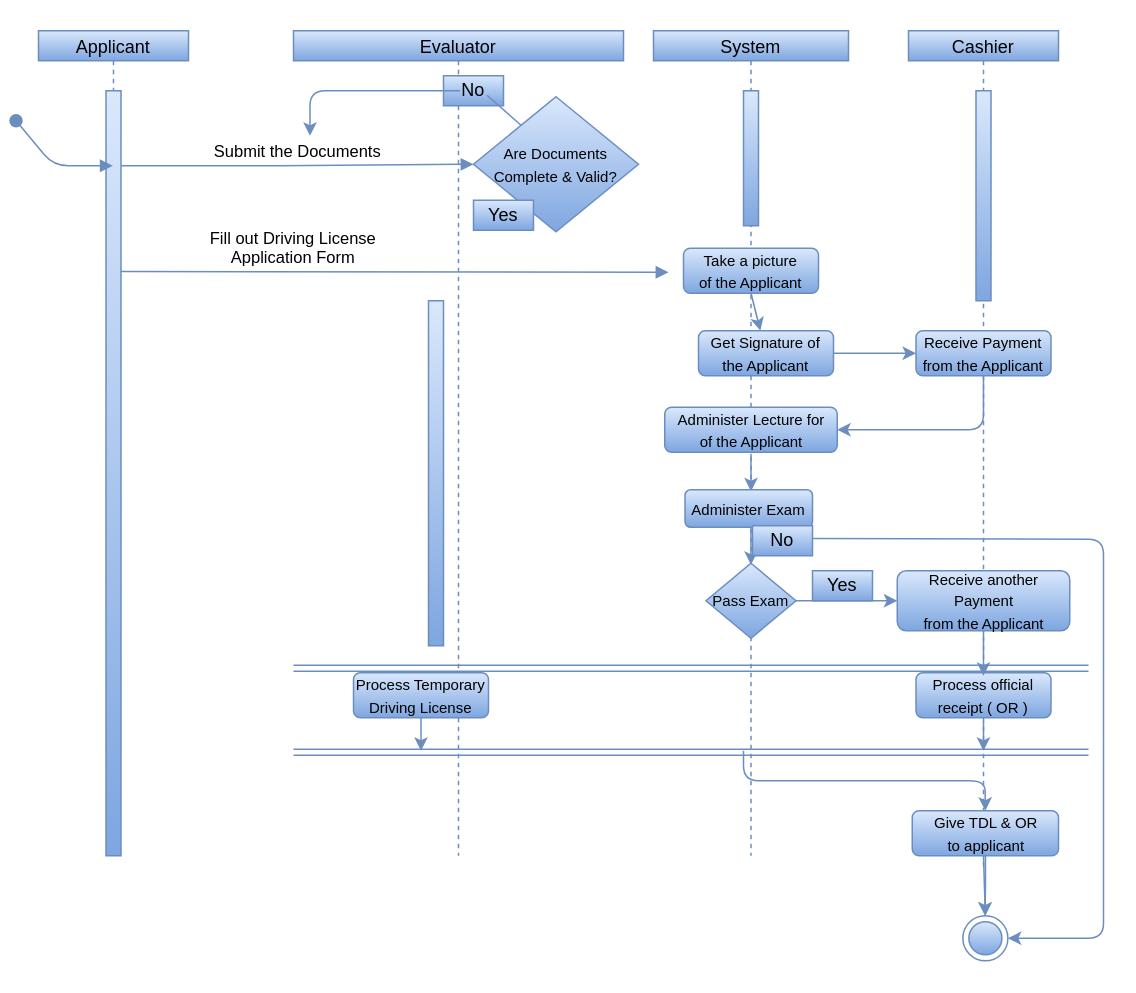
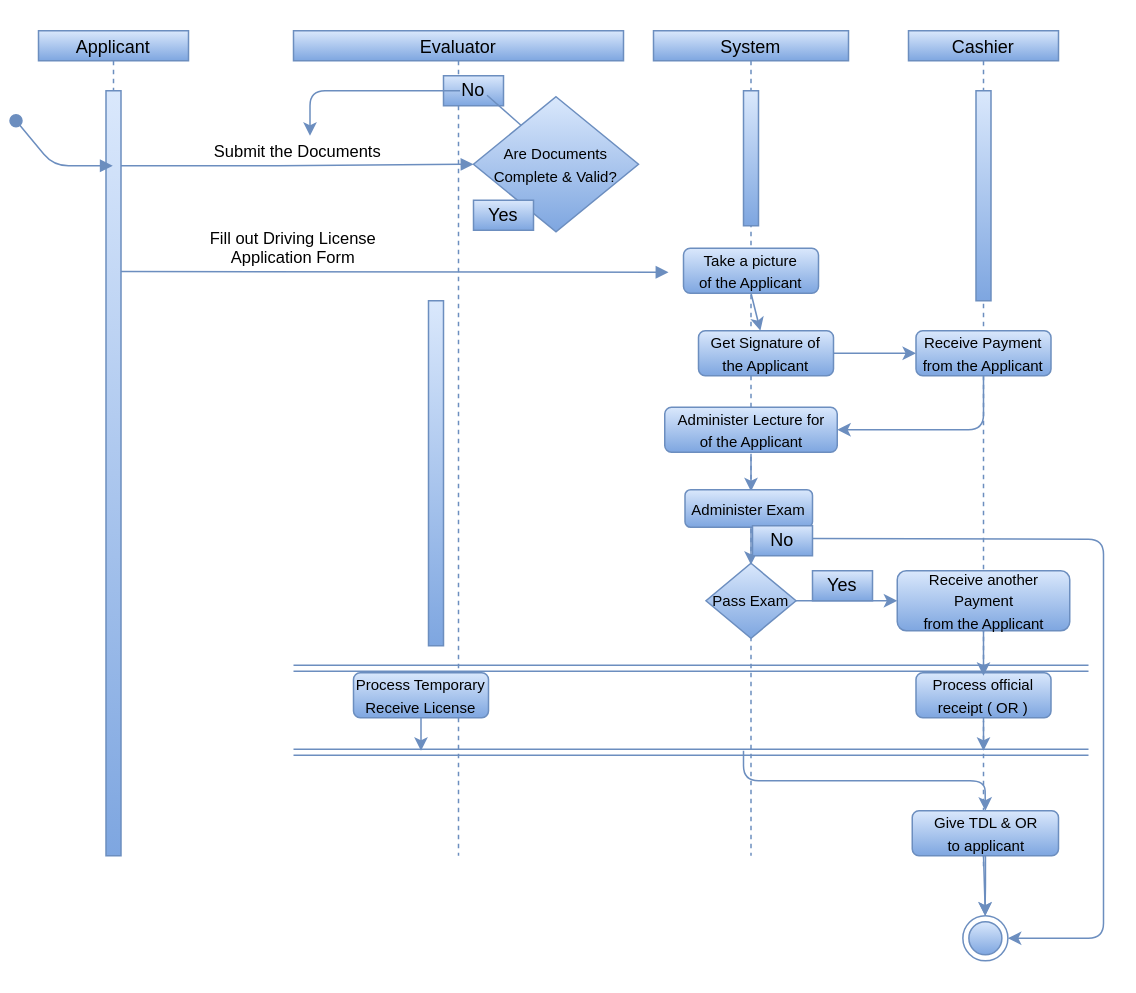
  <mxCell id="0" />
  <mxCell id="1" parent="0" />
  <mxCell id="2" value="Applicant" style="shape=umlLifeline;perimeter=lifelinePerimeter;container=1;collapsible=0;recursiveResize=0;rounded=0;shadow=0;strokeWidth=1;size=20;gradientColor=#7ea6e0;fillColor=#dae8fc;strokeColor=#6c8ebf;" parent="1" vertex="1"><mxGeometry x="20" y="20" width="100" height="550" as="geometry" /></mxCell>
  <mxCell id="3" value="" style="points=[];perimeter=orthogonalPerimeter;rounded=0;shadow=0;strokeWidth=1;gradientColor=#7ea6e0;fillColor=#dae8fc;strokeColor=#6c8ebf;" parent="2" vertex="1"><mxGeometry x="45" y="40" width="10" height="510" as="geometry" /></mxCell>
  <mxCell id="4" value="" style="verticalAlign=bottom;startArrow=oval;endArrow=block;startSize=8;shadow=0;strokeWidth=1;gradientColor=#7ea6e0;fillColor=#dae8fc;strokeColor=#6c8ebf;" parent="2" target="2" edge="1"><mxGeometry x="0.167" y="10" relative="1" as="geometry"><mxPoint x="-15" y="60" as="sourcePoint" /><Array as="points"><mxPoint x="10" y="90" /></Array><mxPoint as="offset" /></mxGeometry></mxCell>
  <mxCell id="5" value="Evaluator" style="shape=umlLifeline;perimeter=lifelinePerimeter;container=1;collapsible=0;recursiveResize=0;rounded=0;shadow=0;strokeWidth=1;size=20;gradientColor=#7ea6e0;fillColor=#dae8fc;strokeColor=#6c8ebf;" parent="1" vertex="1"><mxGeometry x="190" y="20" width="220" height="550" as="geometry" /></mxCell>
  <mxCell id="6" value="&lt;font size=&quot;1&quot;&gt;Are Documents&lt;br&gt;Complete &amp;amp; Valid?&lt;br&gt;&lt;/font&gt;" style="rhombus;whiteSpace=wrap;html=1;gradientColor=#7ea6e0;fillColor=#dae8fc;strokeColor=#6c8ebf;" vertex="1" parent="5"><mxGeometry x="120" y="44" width="110" height="90" as="geometry" /></mxCell>
  <mxCell id="7" value="" style="points=[];perimeter=orthogonalPerimeter;rounded=0;shadow=0;strokeWidth=1;gradientColor=#7ea6e0;fillColor=#dae8fc;strokeColor=#6c8ebf;" vertex="1" parent="5"><mxGeometry x="90" y="180" width="10" height="230" as="geometry" /></mxCell>
  <mxCell id="8" value="Yes" style="text;html=1;strokeColor=#6c8ebf;fillColor=#dae8fc;align=center;verticalAlign=middle;whiteSpace=wrap;rounded=0;gradientColor=#7ea6e0;" vertex="1" parent="5"><mxGeometry x="120" y="113" width="40" height="20" as="geometry" /></mxCell>
  <mxCell id="9" value=" Submit the Documents " style="verticalAlign=bottom;endArrow=block;shadow=0;strokeWidth=1;entryX=0;entryY=0.5;entryDx=0;entryDy=0;gradientColor=#7ea6e0;fillColor=#dae8fc;strokeColor=#6c8ebf;" parent="1" source="3" target="6" edge="1"><mxGeometry relative="1" as="geometry"><mxPoint x="275" y="100" as="sourcePoint" /><mxPoint x="280" y="90" as="targetPoint" /><Array as="points"><mxPoint x="170" y="110" /></Array></mxGeometry></mxCell>
  <mxCell id="10" value="System" style="shape=umlLifeline;perimeter=lifelinePerimeter;container=1;collapsible=0;recursiveResize=0;rounded=0;shadow=0;strokeWidth=1;size=20;gradientColor=#7ea6e0;fillColor=#dae8fc;strokeColor=#6c8ebf;" vertex="1" parent="1"><mxGeometry x="430" y="20" width="130" height="550" as="geometry" /></mxCell>
  <mxCell id="11" value="" style="points=[];perimeter=orthogonalPerimeter;rounded=0;shadow=0;strokeWidth=1;gradientColor=#7ea6e0;fillColor=#dae8fc;strokeColor=#6c8ebf;" vertex="1" parent="10"><mxGeometry x="60" y="40" width="10" height="90" as="geometry" /></mxCell>
  <mxCell id="12" value="&lt;font face=&quot;helvetica&quot;&gt;&lt;span style=&quot;font-size: 10px;&quot;&gt;Administer Lecture for&lt;/span&gt;&lt;/font&gt;&lt;br style=&quot;color: rgb(0 , 0 , 0) ; font-family: &amp;quot;helvetica&amp;quot; ; font-size: 10px ; font-style: normal ; font-weight: 400 ; letter-spacing: normal ; text-align: center ; text-indent: 0px ; text-transform: none ; word-spacing: 0px&quot;&gt;&lt;span style=&quot;color: rgb(0, 0, 0); font-family: helvetica; font-size: 10px; font-style: normal; font-weight: 400; letter-spacing: normal; text-align: center; text-indent: 0px; text-transform: none; word-spacing: 0px; display: inline; float: none;&quot;&gt;of the Applicant&lt;/span&gt;" style="rounded=1;whiteSpace=wrap;html=1;gradientColor=#7ea6e0;fillColor=#dae8fc;strokeColor=#6c8ebf;labelBackgroundColor=none;" vertex="1" parent="10"><mxGeometry x="7.5" y="251" width="115" height="30" as="geometry" /></mxCell>
  <mxCell id="13" value="&lt;font size=&quot;1&quot;&gt;Get Signature of&lt;br&gt;the Applicant&lt;br&gt;&lt;/font&gt;" style="rounded=1;whiteSpace=wrap;html=1;gradientColor=#7ea6e0;fillColor=#dae8fc;strokeColor=#6c8ebf;" vertex="1" parent="10"><mxGeometry x="30" y="200" width="90" height="30" as="geometry" /></mxCell>
  <mxCell id="14" value="Cashier" style="shape=umlLifeline;perimeter=lifelinePerimeter;container=1;collapsible=0;recursiveResize=0;rounded=0;shadow=0;strokeWidth=1;size=20;gradientColor=#7ea6e0;fillColor=#dae8fc;strokeColor=#6c8ebf;" vertex="1" parent="1"><mxGeometry x="600" y="20" width="100" height="560" as="geometry" /></mxCell>
  <mxCell id="15" value="" style="points=[];perimeter=orthogonalPerimeter;rounded=0;shadow=0;strokeWidth=1;gradientColor=#7ea6e0;fillColor=#dae8fc;strokeColor=#6c8ebf;" vertex="1" parent="14"><mxGeometry x="45" y="40" width="10" height="140" as="geometry" /></mxCell>
  <mxCell id="16" value="&lt;font size=&quot;1&quot;&gt;Receive Payment&lt;br&gt;from the Applicant&lt;br&gt;&lt;/font&gt;" style="rounded=1;whiteSpace=wrap;html=1;gradientColor=#7ea6e0;fillColor=#dae8fc;strokeColor=#6c8ebf;" vertex="1" parent="14"><mxGeometry x="5" y="200" width="90" height="30" as="geometry" /></mxCell>
  <mxCell id="17" value="No" style="text;html=1;strokeColor=#6c8ebf;fillColor=#dae8fc;align=center;verticalAlign=middle;whiteSpace=wrap;rounded=0;gradientColor=#7ea6e0;" vertex="1" parent="1"><mxGeometry x="290" y="50" width="40" height="20" as="geometry" /></mxCell>
  <mxCell id="18" value="" style="endArrow=classic;html=1;gradientColor=#7ea6e0;fillColor=#dae8fc;strokeColor=#6c8ebf;" edge="1" parent="1"><mxGeometry width="50" height="50" relative="1" as="geometry"><mxPoint x="301" y="60" as="sourcePoint" /><mxPoint x="201" y="90" as="targetPoint" /><Array as="points"><mxPoint x="201" y="60" /></Array></mxGeometry></mxCell>
  <mxCell id="19" value="" style="endArrow=none;html=1;entryX=0.297;entryY=0.178;entryDx=0;entryDy=0;entryPerimeter=0;gradientColor=#7ea6e0;fillColor=#dae8fc;strokeColor=#6c8ebf;" edge="1" parent="1"><mxGeometry width="50" height="50" relative="1" as="geometry"><mxPoint x="319" y="63" as="sourcePoint" /><mxPoint x="341.67" y="83.02" as="targetPoint" /></mxGeometry></mxCell>
  <mxCell id="20" value=" Fill out Driving License &#10;Application Form" style="verticalAlign=bottom;endArrow=block;shadow=0;strokeWidth=1;gradientColor=#7ea6e0;fillColor=#dae8fc;strokeColor=#6c8ebf;" edge="1" parent="1"><mxGeometry x="-0.37" relative="1" as="geometry"><mxPoint x="75" y="180.5" as="sourcePoint" /><mxPoint x="440" y="181" as="targetPoint" /><Array as="points" /><mxPoint as="offset" /></mxGeometry></mxCell>
  <mxCell id="21" value="&#10;&#10;&lt;span style=&quot;color: rgb(0, 0, 0); font-family: helvetica; font-size: 10px; font-style: normal; font-weight: 400; letter-spacing: normal; text-align: center; text-indent: 0px; text-transform: none; word-spacing: 0px; display: inline; float: none;&quot;&gt;Take a picture&lt;/span&gt;&lt;br style=&quot;color: rgb(0, 0, 0); font-family: helvetica; font-size: 10px; font-style: normal; font-weight: 400; letter-spacing: normal; text-align: center; text-indent: 0px; text-transform: none; word-spacing: 0px;&quot;&gt;&lt;span style=&quot;color: rgb(0, 0, 0); font-family: helvetica; font-size: 10px; font-style: normal; font-weight: 400; letter-spacing: normal; text-align: center; text-indent: 0px; text-transform: none; word-spacing: 0px; display: inline; float: none;&quot;&gt;of the Applicant&lt;/span&gt;&#10;&#10;" style="rounded=1;whiteSpace=wrap;html=1;gradientColor=#7ea6e0;fillColor=#dae8fc;strokeColor=#6c8ebf;labelBackgroundColor=none;" vertex="1" parent="1"><mxGeometry x="450" y="165" width="90" height="30" as="geometry" /></mxCell>
- <mxCell id="22" value="&lt;font size=&quot;1&quot;&gt;Process Temporary&lt;br&gt;Driving License&lt;br&gt;&lt;/font&gt;" style="rounded=1;whiteSpace=wrap;html=1;gradientColor=#7ea6e0;fillColor=#dae8fc;strokeColor=#6c8ebf;" vertex="1" parent="1"><mxGeometry x="230" y="448" width="90" height="30" as="geometry" /></mxCell>
+ <mxCell id="22" value="&lt;font size=&quot;1&quot;&gt;Process Temporary&lt;br&gt;Receive License&lt;br&gt;&lt;/font&gt;" style="rounded=1;whiteSpace=wrap;html=1;gradientColor=#7ea6e0;fillColor=#dae8fc;strokeColor=#6c8ebf;" vertex="1" parent="1"><mxGeometry x="230" y="448" width="90" height="30" as="geometry" /></mxCell>
  <mxCell id="23" value="" style="edgeStyle=orthogonalEdgeStyle;rounded=0;orthogonalLoop=1;jettySize=auto;html=1;gradientColor=#7ea6e0;fillColor=#dae8fc;strokeColor=#6c8ebf;" edge="1" parent="1" source="24"><mxGeometry relative="1" as="geometry"><mxPoint x="651" y="610" as="targetPoint" /></mxGeometry></mxCell>
  <mxCell id="24" value="&lt;font size=&quot;1&quot;&gt;Give TDL &amp;amp; OR&lt;br&gt;to applicant&lt;br&gt;&lt;/font&gt;" style="rounded=1;whiteSpace=wrap;html=1;gradientColor=#7ea6e0;fillColor=#dae8fc;strokeColor=#6c8ebf;" vertex="1" parent="1"><mxGeometry x="602.5" y="540" width="97.5" height="30" as="geometry" /></mxCell>
  <mxCell id="25" value="&lt;span style=&quot;font-size: x-small&quot;&gt;Receive another Payment&lt;/span&gt;&lt;br style=&quot;font-size: x-small&quot;&gt;&lt;span style=&quot;font-size: x-small&quot;&gt;from the Applicant&lt;/span&gt;" style="rounded=1;whiteSpace=wrap;html=1;gradientColor=#7ea6e0;fillColor=#dae8fc;strokeColor=#6c8ebf;" vertex="1" parent="1"><mxGeometry x="592.5" y="380" width="115" height="40" as="geometry" /></mxCell>
  <mxCell id="26" value="&lt;font size=&quot;1&quot;&gt;Process official&lt;br&gt;receipt ( OR )&lt;br&gt;&lt;/font&gt;" style="rounded=1;whiteSpace=wrap;html=1;gradientColor=#7ea6e0;fillColor=#dae8fc;strokeColor=#6c8ebf;" vertex="1" parent="1"><mxGeometry x="605" y="448" width="90" height="30" as="geometry" /></mxCell>
  <mxCell id="27" style="edgeStyle=orthogonalEdgeStyle;rounded=0;orthogonalLoop=1;jettySize=auto;html=1;exitX=0.5;exitY=1;exitDx=0;exitDy=0;gradientColor=#7ea6e0;fillColor=#dae8fc;strokeColor=#6c8ebf;" edge="1" parent="1" source="26" target="26"><mxGeometry relative="1" as="geometry" /></mxCell>
  <mxCell id="28" value="" style="endArrow=classic;html=1;exitX=0.5;exitY=1;exitDx=0;exitDy=0;gradientColor=#7ea6e0;fillColor=#dae8fc;strokeColor=#6c8ebf;" edge="1" parent="1" source="21" target="13"><mxGeometry width="50" height="50" relative="1" as="geometry"><mxPoint x="420" y="200" as="sourcePoint" /><mxPoint x="420" y="230" as="targetPoint" /></mxGeometry></mxCell>
  <mxCell id="29" value="" style="endArrow=classic;html=1;exitX=0.5;exitY=1;exitDx=0;exitDy=0;gradientColor=#7ea6e0;fillColor=#dae8fc;strokeColor=#6c8ebf;" edge="1" parent="1"><mxGeometry width="50" height="50" relative="1" as="geometry"><mxPoint x="495" y="302" as="sourcePoint" /><mxPoint x="495" y="327" as="targetPoint" /></mxGeometry></mxCell>
  <mxCell id="30" value="&lt;font size=&quot;1&quot;&gt;Administer Exam&lt;/font&gt;" style="rounded=1;whiteSpace=wrap;html=1;gradientColor=#7ea6e0;fillColor=#dae8fc;strokeColor=#6c8ebf;" vertex="1" parent="1"><mxGeometry x="451" y="326" width="85" height="25" as="geometry" /></mxCell>
  <mxCell id="31" value="" style="endArrow=classic;html=1;entryX=0;entryY=0.5;entryDx=0;entryDy=0;exitX=1;exitY=0.5;exitDx=0;exitDy=0;gradientColor=#7ea6e0;fillColor=#dae8fc;strokeColor=#6c8ebf;" edge="1" parent="1" source="13" target="16"><mxGeometry width="50" height="50" relative="1" as="geometry"><mxPoint x="350" y="410" as="sourcePoint" /><mxPoint x="400" y="410" as="targetPoint" /><Array as="points" /></mxGeometry></mxCell>
  <mxCell id="32" value="" style="endArrow=classic;html=1;exitX=0.5;exitY=1;exitDx=0;exitDy=0;entryX=1;entryY=0.5;entryDx=0;entryDy=0;gradientColor=#7ea6e0;fillColor=#dae8fc;strokeColor=#6c8ebf;" edge="1" parent="1" source="16" target="12"><mxGeometry width="50" height="50" relative="1" as="geometry"><mxPoint x="350" y="410" as="sourcePoint" /><mxPoint x="400" y="360" as="targetPoint" /><Array as="points"><mxPoint x="650" y="286" /></Array></mxGeometry></mxCell>
  <mxCell id="33" value="" style="shape=link;html=1;gradientColor=#7ea6e0;fillColor=#dae8fc;strokeColor=#6c8ebf;" edge="1" parent="1"><mxGeometry width="100" relative="1" as="geometry"><mxPoint x="190" y="445" as="sourcePoint" /><mxPoint x="720" y="445" as="targetPoint" /><Array as="points"><mxPoint x="340" y="445" /></Array></mxGeometry></mxCell>
  <mxCell id="34" value="" style="shape=link;html=1;gradientColor=#7ea6e0;fillColor=#dae8fc;strokeColor=#6c8ebf;" edge="1" parent="1"><mxGeometry width="100" relative="1" as="geometry"><mxPoint x="190" y="501" as="sourcePoint" /><mxPoint x="720" y="501" as="targetPoint" /></mxGeometry></mxCell>
  <mxCell id="35" value="&lt;font style=&quot;font-size: 10px&quot;&gt;Pass Exam&lt;/font&gt;" style="rhombus;whiteSpace=wrap;html=1;gradientColor=#7ea6e0;fillColor=#dae8fc;strokeColor=#6c8ebf;" vertex="1" parent="1"><mxGeometry x="465" y="375" width="60" height="50" as="geometry" /></mxCell>
  <mxCell id="36" value="" style="endArrow=classic;html=1;exitX=0.5;exitY=1;exitDx=0;exitDy=0;gradientColor=#7ea6e0;fillColor=#dae8fc;strokeColor=#6c8ebf;" edge="1" parent="1"><mxGeometry width="50" height="50" relative="1" as="geometry"><mxPoint x="495" y="351" as="sourcePoint" /><mxPoint x="495" y="376" as="targetPoint" /></mxGeometry></mxCell>
  <mxCell id="37" value="No" style="text;html=1;strokeColor=#6c8ebf;fillColor=#dae8fc;align=center;verticalAlign=middle;whiteSpace=wrap;rounded=0;gradientColor=#7ea6e0;" vertex="1" parent="1"><mxGeometry x="496" y="350" width="40" height="20" as="geometry" /></mxCell>
  <mxCell id="38" value="Yes" style="text;html=1;strokeColor=#6c8ebf;fillColor=#dae8fc;align=center;verticalAlign=middle;whiteSpace=wrap;rounded=0;gradientColor=#7ea6e0;" vertex="1" parent="1"><mxGeometry x="536" y="380" width="40" height="20" as="geometry" /></mxCell>
  <mxCell id="39" value="" style="endArrow=classic;html=1;entryX=0;entryY=0.5;entryDx=0;entryDy=0;exitX=1;exitY=0.5;exitDx=0;exitDy=0;gradientColor=#7ea6e0;fillColor=#dae8fc;strokeColor=#6c8ebf;" edge="1" parent="1" source="35" target="25"><mxGeometry width="50" height="50" relative="1" as="geometry"><mxPoint x="350" y="450" as="sourcePoint" /><mxPoint x="400" y="400" as="targetPoint" /></mxGeometry></mxCell>
  <mxCell id="40" value="" style="ellipse;html=1;shape=endState;fillColor=#dae8fc;strokeColor=#6c8ebf;gradientColor=#7ea6e0;" vertex="1" parent="1"><mxGeometry x="636.25" y="610" width="30" height="30" as="geometry" /></mxCell>
  <mxCell id="41" value="" style="endArrow=classic;html=1;exitX=0.5;exitY=1;exitDx=0;exitDy=0;gradientColor=#7ea6e0;fillColor=#dae8fc;strokeColor=#6c8ebf;" edge="1" parent="1" source="22"><mxGeometry width="50" height="50" relative="1" as="geometry"><mxPoint x="505" y="312" as="sourcePoint" /><mxPoint x="275" y="500" as="targetPoint" /></mxGeometry></mxCell>
  <mxCell id="42" value="" style="endArrow=classic;html=1;exitX=0.5;exitY=1;exitDx=0;exitDy=0;gradientColor=#7ea6e0;fillColor=#dae8fc;strokeColor=#6c8ebf;" edge="1" parent="1" source="25"><mxGeometry width="50" height="50" relative="1" as="geometry"><mxPoint x="515" y="322" as="sourcePoint" /><mxPoint x="650" y="450" as="targetPoint" /></mxGeometry></mxCell>
  <mxCell id="43" value="" style="endArrow=classic;html=1;gradientColor=#7ea6e0;fillColor=#dae8fc;strokeColor=#6c8ebf;" edge="1" parent="1"><mxGeometry width="50" height="50" relative="1" as="geometry"><mxPoint x="650" y="480" as="sourcePoint" /><mxPoint x="650" y="500" as="targetPoint" /></mxGeometry></mxCell>
  <mxCell id="44" value="" style="endArrow=classic;html=1;entryX=0.5;entryY=0;entryDx=0;entryDy=0;gradientColor=#7ea6e0;fillColor=#dae8fc;strokeColor=#6c8ebf;" edge="1" parent="1" target="24"><mxGeometry width="50" height="50" relative="1" as="geometry"><mxPoint x="490" y="500" as="sourcePoint" /><mxPoint x="400" y="420" as="targetPoint" /><Array as="points"><mxPoint x="490" y="520" /><mxPoint x="570" y="520" /><mxPoint x="651" y="520" /></Array></mxGeometry></mxCell>
  <mxCell id="45" value="" style="endArrow=classic;html=1;entryX=0.5;entryY=0;entryDx=0;entryDy=0;gradientColor=#7ea6e0;fillColor=#dae8fc;strokeColor=#6c8ebf;" edge="1" parent="1" target="40"><mxGeometry width="50" height="50" relative="1" as="geometry"><mxPoint x="650" y="570" as="sourcePoint" /><mxPoint x="700" y="520" as="targetPoint" /></mxGeometry></mxCell>
  <mxCell id="46" value="" style="endArrow=classic;html=1;entryX=1;entryY=0.5;entryDx=0;entryDy=0;gradientColor=#7ea6e0;fillColor=#dae8fc;strokeColor=#6c8ebf;" edge="1" parent="1" target="40"><mxGeometry width="50" height="50" relative="1" as="geometry"><mxPoint x="536" y="358.5" as="sourcePoint" /><mxPoint x="745" y="649" as="targetPoint" /><Array as="points"><mxPoint x="730" y="359" /><mxPoint x="730" y="625" /></Array></mxGeometry></mxCell>
